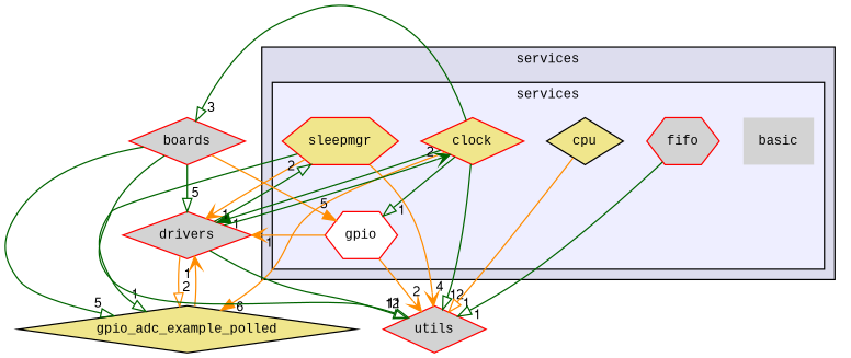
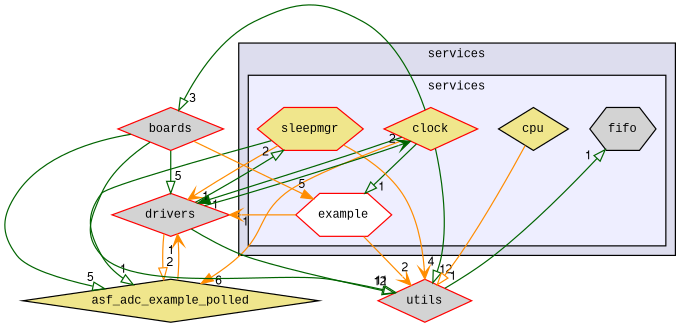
  digraph {
    compound=true
    fontname="Liberation Mono"
    node [fontname="Liberation Mono" fontsize=10 shape=diamond style=filled fillcolor=lightgrey color=red]
    edge [headlabel=1 labeldistance=1.5 labelfontname=FreeSans labelfontsize=10 color=darkgreen arrowhead=onormal fontname="Liberation Mono"]
-   n1 [label=basic shape=plaintext color=""]
    n2 [fillcolor=khaki label=clock]
    n3 [color=black fillcolor=khaki label=cpu]
-   n4 [label=fifo shape=hexagon]
-   n5 [fillcolor=white label=gpio shape=hexagon]
+   n4 [color=black label=fifo shape=hexagon]
+   n5 [fillcolor=white label=example shape=hexagon]
    n6 [fillcolor=khaki label=sleepmgr shape=hexagon]
    n7 [label=drivers]
-   n8 [label=gpio_adc_example_polled fillcolor=khaki color=""]
+   n8 [label=asf_adc_example_polled fillcolor=khaki color=""]
    n9 [label=utils]
    n10 [label=boards]
    subgraph cluster_1 {
      bgcolor="#ddddee"
      fontsize=10
      label=services
      pencolor=black
      subgraph cluster_2 {
        bgcolor="#eeeeff"
        fontsize=10
        pencolor=black
-       n1
        n2
        n3
        n4
        n5
        n6
      }
    }
    n2 -> n5
    n2 -> n7 [arrowhead=normal]
    n2 -> n8 [headlabel=6 color=darkorange arrowhead=normal]
    n2 -> n9 [headlabel=12]
    n2 -> n10 [headlabel=3]
    n3 -> n9 [color=darkorange]
-   n4 -> n9
+   n9 -> n4
    n5 -> n7 [color=darkorange arrowhead=vee]
    n5 -> n9 [headlabel=2 color=darkorange arrowhead=vee]
    n6 -> n7 [color=darkorange arrowhead=vee]
    n6 -> n8
    n6 -> n9 [headlabel=4 color=darkorange arrowhead=vee]
    n7 -> n2 [headlabel=2 arrowhead=vee]
    n7 -> n6 [headlabel=2]
    n7 -> n8 [headlabel=2 color=darkorange]
    n7 -> n9 [headlabel=12]
    n8 -> n7 [color=darkorange arrowhead=vee]
    n10 -> n5 [headlabel=5 color=darkorange arrowhead=normal]
    n10 -> n7 [headlabel=5]
    n10 -> n8 [headlabel=5]
    n10 -> n9 [headlabel=11]
  }
